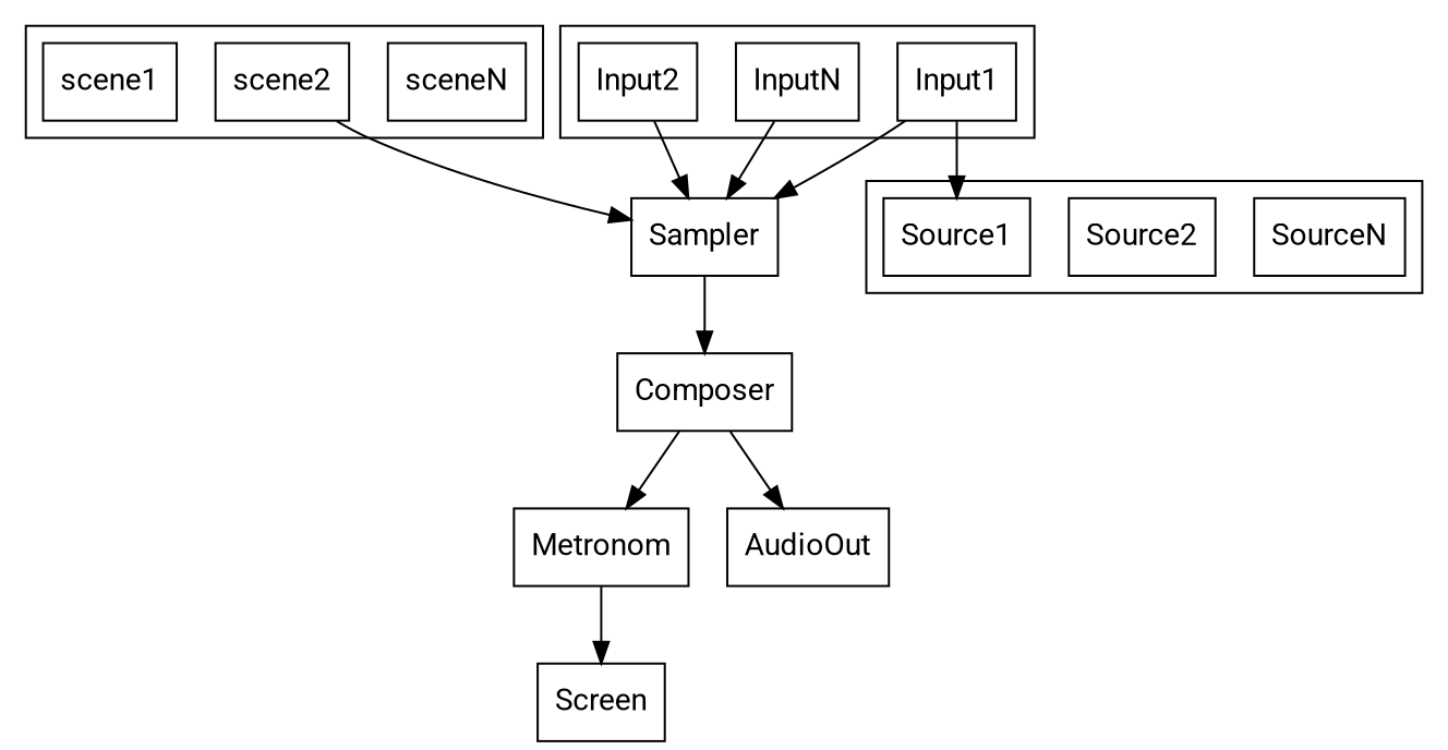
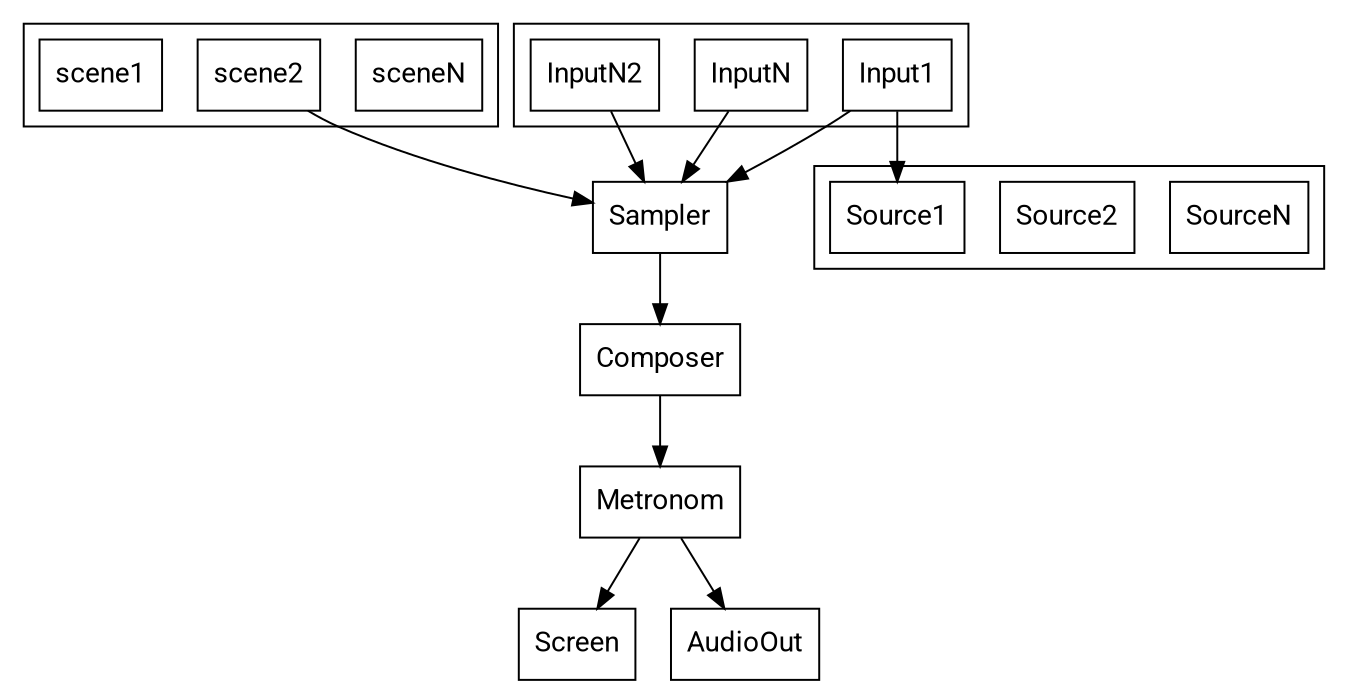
  digraph {
    fontname=Roboto
    node [fontname=Roboto shape=box]
    edge [fontname=Roboto]
    SourceN
    Source2
    Source1
    InputN
-   Input2
+   Input2 [label=InputN2]
    Input1
    sceneN
    scene2
    scene1
    Sampler
    Composer
    Metronom
    Screen
    AudioOut
    subgraph cluster_1 {
      SourceN
      Source2
      Source1
    }
    subgraph cluster_2 {
      InputN
      Input2
      Input1
    }
    subgraph cluster_3 {
      sceneN
      scene2
      scene1
    }
    InputN -> Sampler
    Input2 -> Sampler
    Input1 -> Source1
    Input1 -> Sampler
    scene2 -> Sampler
    Sampler -> Composer [arrowhead=normal]
    Composer -> Metronom
    Metronom -> Screen
-   Composer -> AudioOut
+   Metronom -> AudioOut
  }
